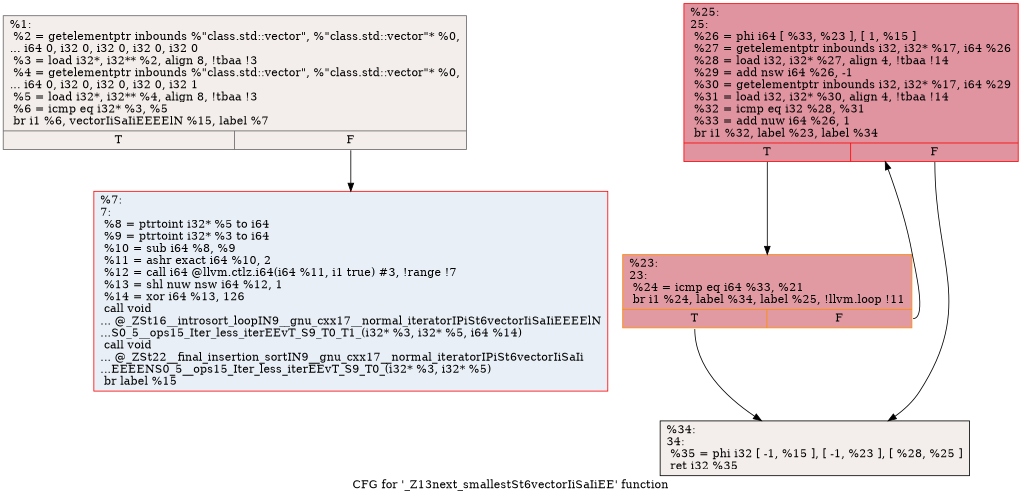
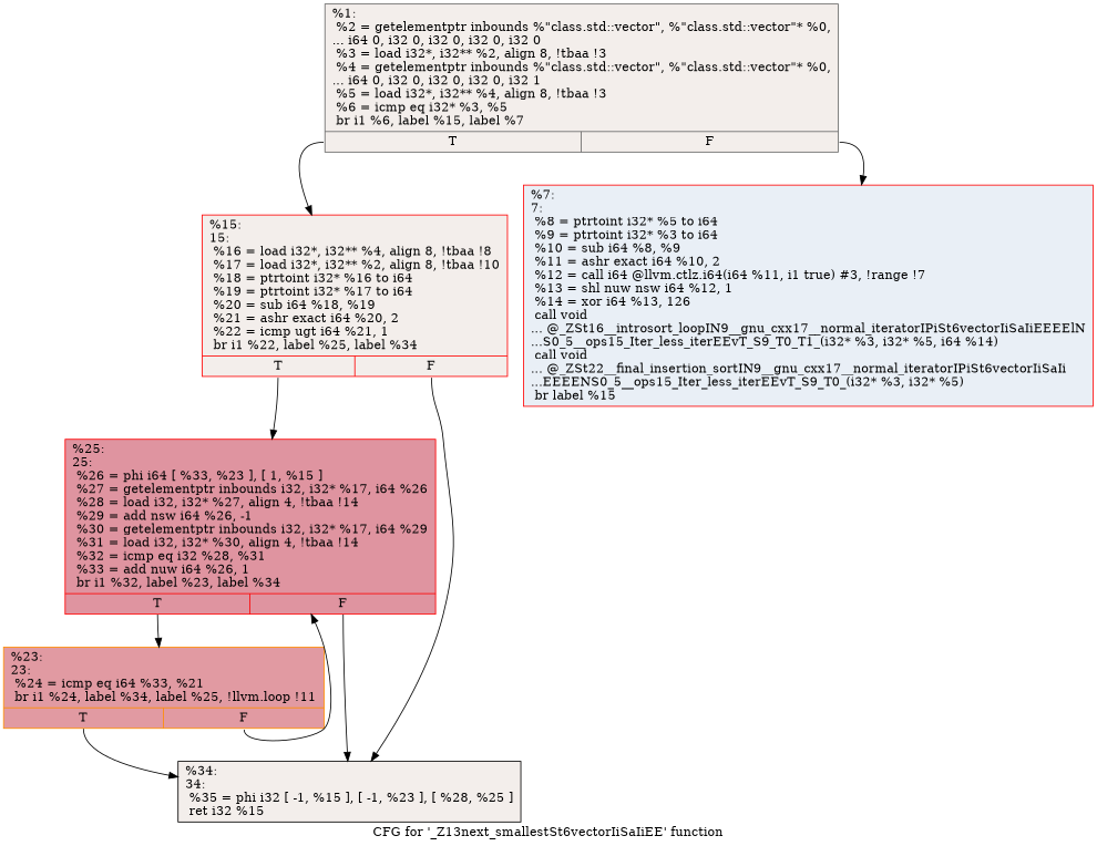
  digraph {
    label="CFG for '_Z13next_smallestSt6vectorIiSaIiEE' function"
    node [color=red fillcolor="#e5d8d170" shape=record style=filled]
    edge [tailport=s0]
-   n1 [color=gray40 label="{%1:\l  %2 = getelementptr inbounds %\"class.std::vector\", %\"class.std::vector\"* %0,\l... i64 0, i32 0, i32 0, i32 0, i32 0\l  %3 = load i32*, i32** %2, align 8, !tbaa !3\l  %4 = getelementptr inbounds %\"class.std::vector\", %\"class.std::vector\"* %0,\l... i64 0, i32 0, i32 0, i32 0, i32 1\l  %5 = load i32*, i32** %4, align 8, !tbaa !3\l  %6 = icmp eq i32* %3, %5\l  br i1 %6, vectorIiSaIiEEEElN %15, label %7\l|{<s0>T|<s1>F}}"]
+   n1 [color=gray40 label="{%1:\l  %2 = getelementptr inbounds %\"class.std::vector\", %\"class.std::vector\"* %0,\l... i64 0, i32 0, i32 0, i32 0, i32 0\l  %3 = load i32*, i32** %2, align 8, !tbaa !3\l  %4 = getelementptr inbounds %\"class.std::vector\", %\"class.std::vector\"* %0,\l... i64 0, i32 0, i32 0, i32 0, i32 1\l  %5 = load i32*, i32** %4, align 8, !tbaa !3\l  %6 = icmp eq i32* %3, %5\l  br i1 %6, label %15, label %7\l|{<s0>T|<s1>F}}"]
+   n2 [label="{%15:\l15:                                               \l  %16 = load i32*, i32** %4, align 8, !tbaa !8\l  %17 = load i32*, i32** %2, align 8, !tbaa !10\l  %18 = ptrtoint i32* %16 to i64\l  %19 = ptrtoint i32* %17 to i64\l  %20 = sub i64 %18, %19\l  %21 = ashr exact i64 %20, 2\l  %22 = icmp ugt i64 %21, 1\l  br i1 %22, label %25, label %34\l|{<s0>T|<s1>F}}"]
    n3 [fillcolor="#cedaeb70" label="{%7:\l7:                                                \l  %8 = ptrtoint i32* %5 to i64\l  %9 = ptrtoint i32* %3 to i64\l  %10 = sub i64 %8, %9\l  %11 = ashr exact i64 %10, 2\l  %12 = call i64 @llvm.ctlz.i64(i64 %11, i1 true) #3, !range !7\l  %13 = shl nuw nsw i64 %12, 1\l  %14 = xor i64 %13, 126\l  call void\l... @_ZSt16__introsort_loopIN9__gnu_cxx17__normal_iteratorIPiSt6vectorIiSaIiEEEElN\l...S0_5__ops15_Iter_less_iterEEvT_S9_T0_T1_(i32* %3, i32* %5, i64 %14)\l  call void\l... @_ZSt22__final_insertion_sortIN9__gnu_cxx17__normal_iteratorIPiSt6vectorIiSaIi\l...EEEENS0_5__ops15_Iter_less_iterEEvT_S9_T0_(i32* %3, i32* %5)\l  br label %15\l}"]
    n4 [fillcolor="#b70d2870" label="{%25:\l25:                                               \l  %26 = phi i64 [ %33, %23 ], [ 1, %15 ]\l  %27 = getelementptr inbounds i32, i32* %17, i64 %26\l  %28 = load i32, i32* %27, align 4, !tbaa !14\l  %29 = add nsw i64 %26, -1\l  %30 = getelementptr inbounds i32, i32* %17, i64 %29\l  %31 = load i32, i32* %30, align 4, !tbaa !14\l  %32 = icmp eq i32 %28, %31\l  %33 = add nuw i64 %26, 1\l  br i1 %32, label %23, label %34\l|{<s0>T|<s1>F}}"]
-   n5 [color=black label="{%34:\l34:                                               \l  %35 = phi i32 [ -1, %15 ], [ -1, %23 ], [ %28, %25 ]\l  ret i32 %35\l}"]
+   n5 [color=black label="{%34:\l34:                                               \l  %35 = phi i32 [ -1, %15 ], [ -1, %23 ], [ %28, %25 ]\l  ret i32 %15\l}"]
    n6 [color=darkorange fillcolor="#bb1b2c70" label="{%23:\l23:                                               \l  %24 = icmp eq i64 %33, %21\l  br i1 %24, label %34, label %25, !llvm.loop !11\l|{<s0>T|<s1>F}}"]
+   n1 -> n2
    n1 -> n3 [tailport=s1]
+   n2 -> n4
+   n2 -> n5 [tailport=s1]
    n4 -> n5 [tailport=s1]
    n4 -> n6
    n6 -> n4 [tailport=s1]
    n6 -> n5
  }
